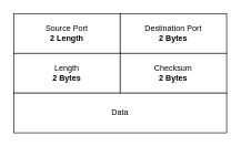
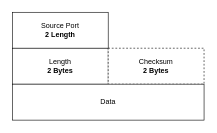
  <mxCell id="0" />
  <mxCell id="1" parent="0" />
  <mxCell id="2" value="&lt;div&gt;Source Port&lt;/div&gt;&lt;div&gt;&lt;b&gt;2 Length&lt;/b&gt;&lt;/div&gt;" style="rounded=0;whiteSpace=wrap;html=1;" vertex="1" parent="1"><mxGeometry x="20" y="20" width="160" height="60" as="geometry" /></mxCell>
- <mxCell id="3" value="&lt;div&gt;Destination Port&lt;/div&gt;&lt;div&gt;&lt;b&gt;2 Bytes&lt;/b&gt;&lt;/div&gt;" style="rounded=0;whiteSpace=wrap;html=1;" vertex="1" parent="1"><mxGeometry x="180" y="20" width="160" height="60" as="geometry" /></mxCell>
  <mxCell id="4" value="&lt;div&gt;Length&lt;/div&gt;&lt;div&gt;&lt;b&gt;2 Bytes&lt;/b&gt;&lt;/div&gt;" style="rounded=0;whiteSpace=wrap;html=1;" vertex="1" parent="1"><mxGeometry x="20" y="80" width="160" height="60" as="geometry" /></mxCell>
- <mxCell id="5" value="&lt;div&gt;Checksum&lt;/div&gt;&lt;div&gt;&lt;b&gt;2 Bytes&lt;/b&gt;&lt;/div&gt;" style="rounded=0;whiteSpace=wrap;html=1;" vertex="1" parent="1"><mxGeometry x="180" y="80" width="160" height="60" as="geometry" /></mxCell>
+ <mxCell id="5" value="&lt;div&gt;Checksum&lt;/div&gt;&lt;div&gt;&lt;b&gt;2 Bytes&lt;/b&gt;&lt;/div&gt;" style="rounded=0;whiteSpace=wrap;html=1;dashed=1;" vertex="1" parent="1"><mxGeometry x="180" y="80" width="160" height="60" as="geometry" /></mxCell>
  <mxCell id="6" value="Data" style="rounded=0;whiteSpace=wrap;html=1;" vertex="1" parent="1"><mxGeometry x="20" y="140" width="320" height="60" as="geometry" /></mxCell>
